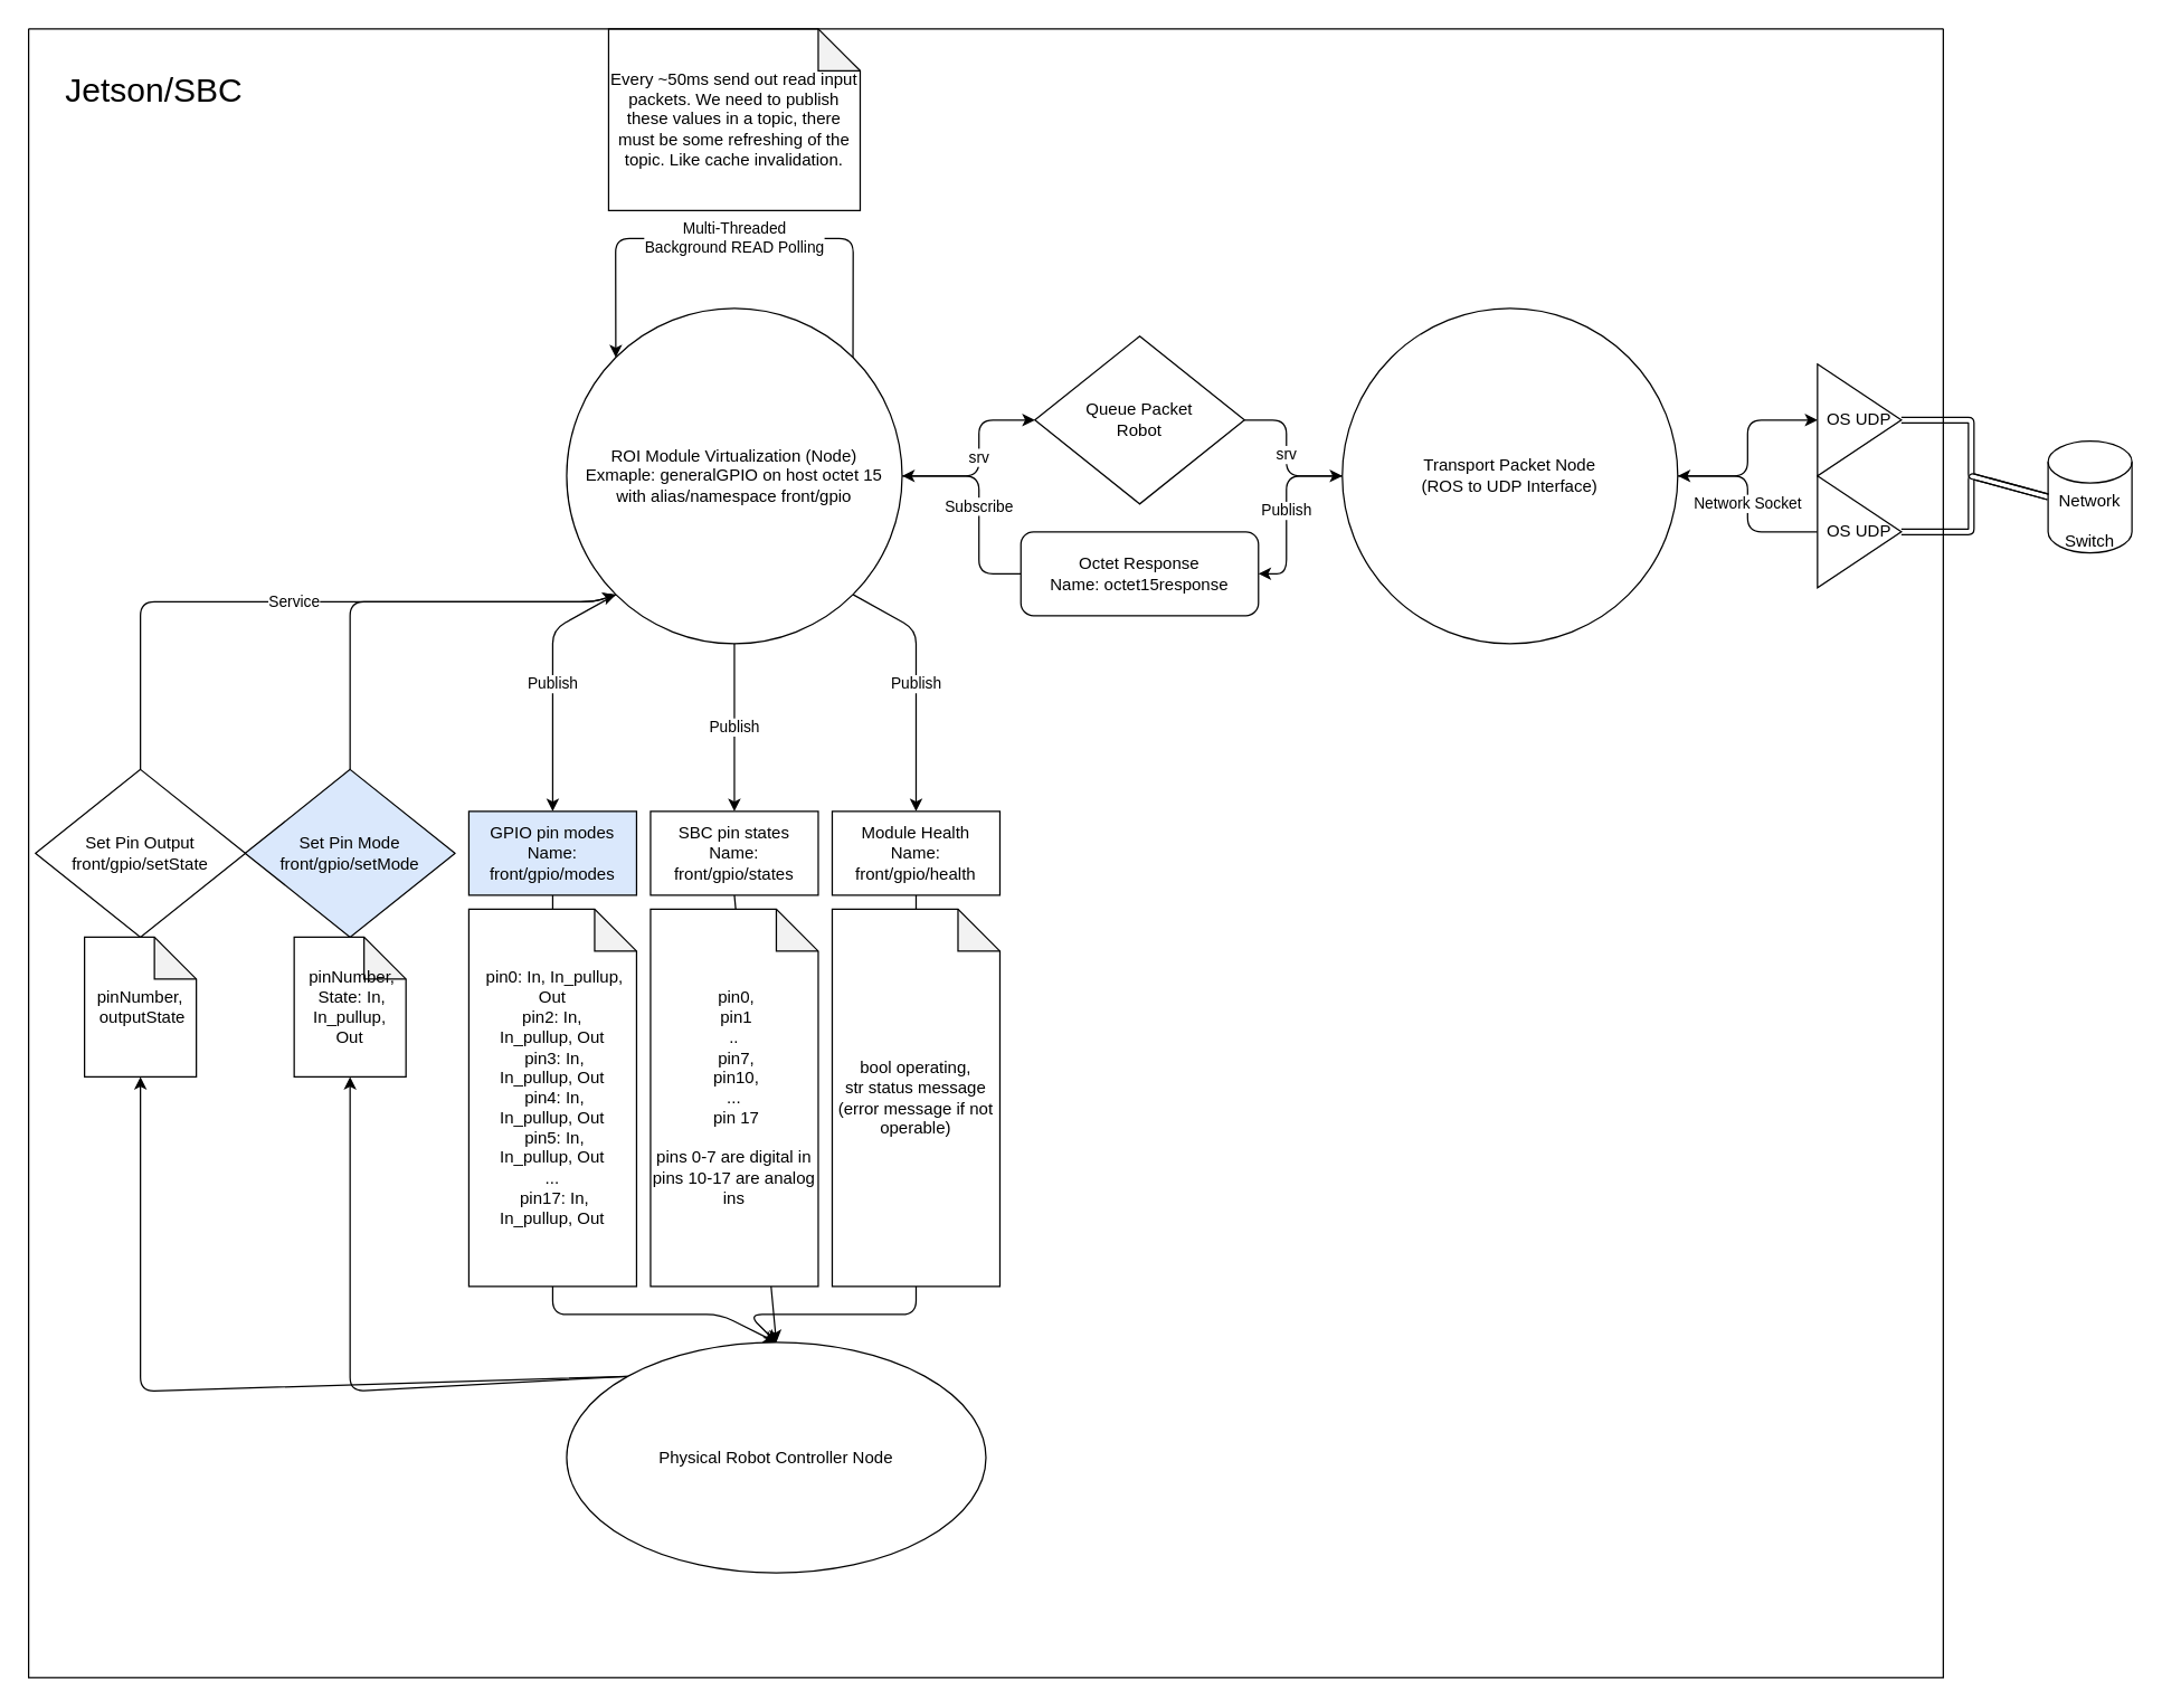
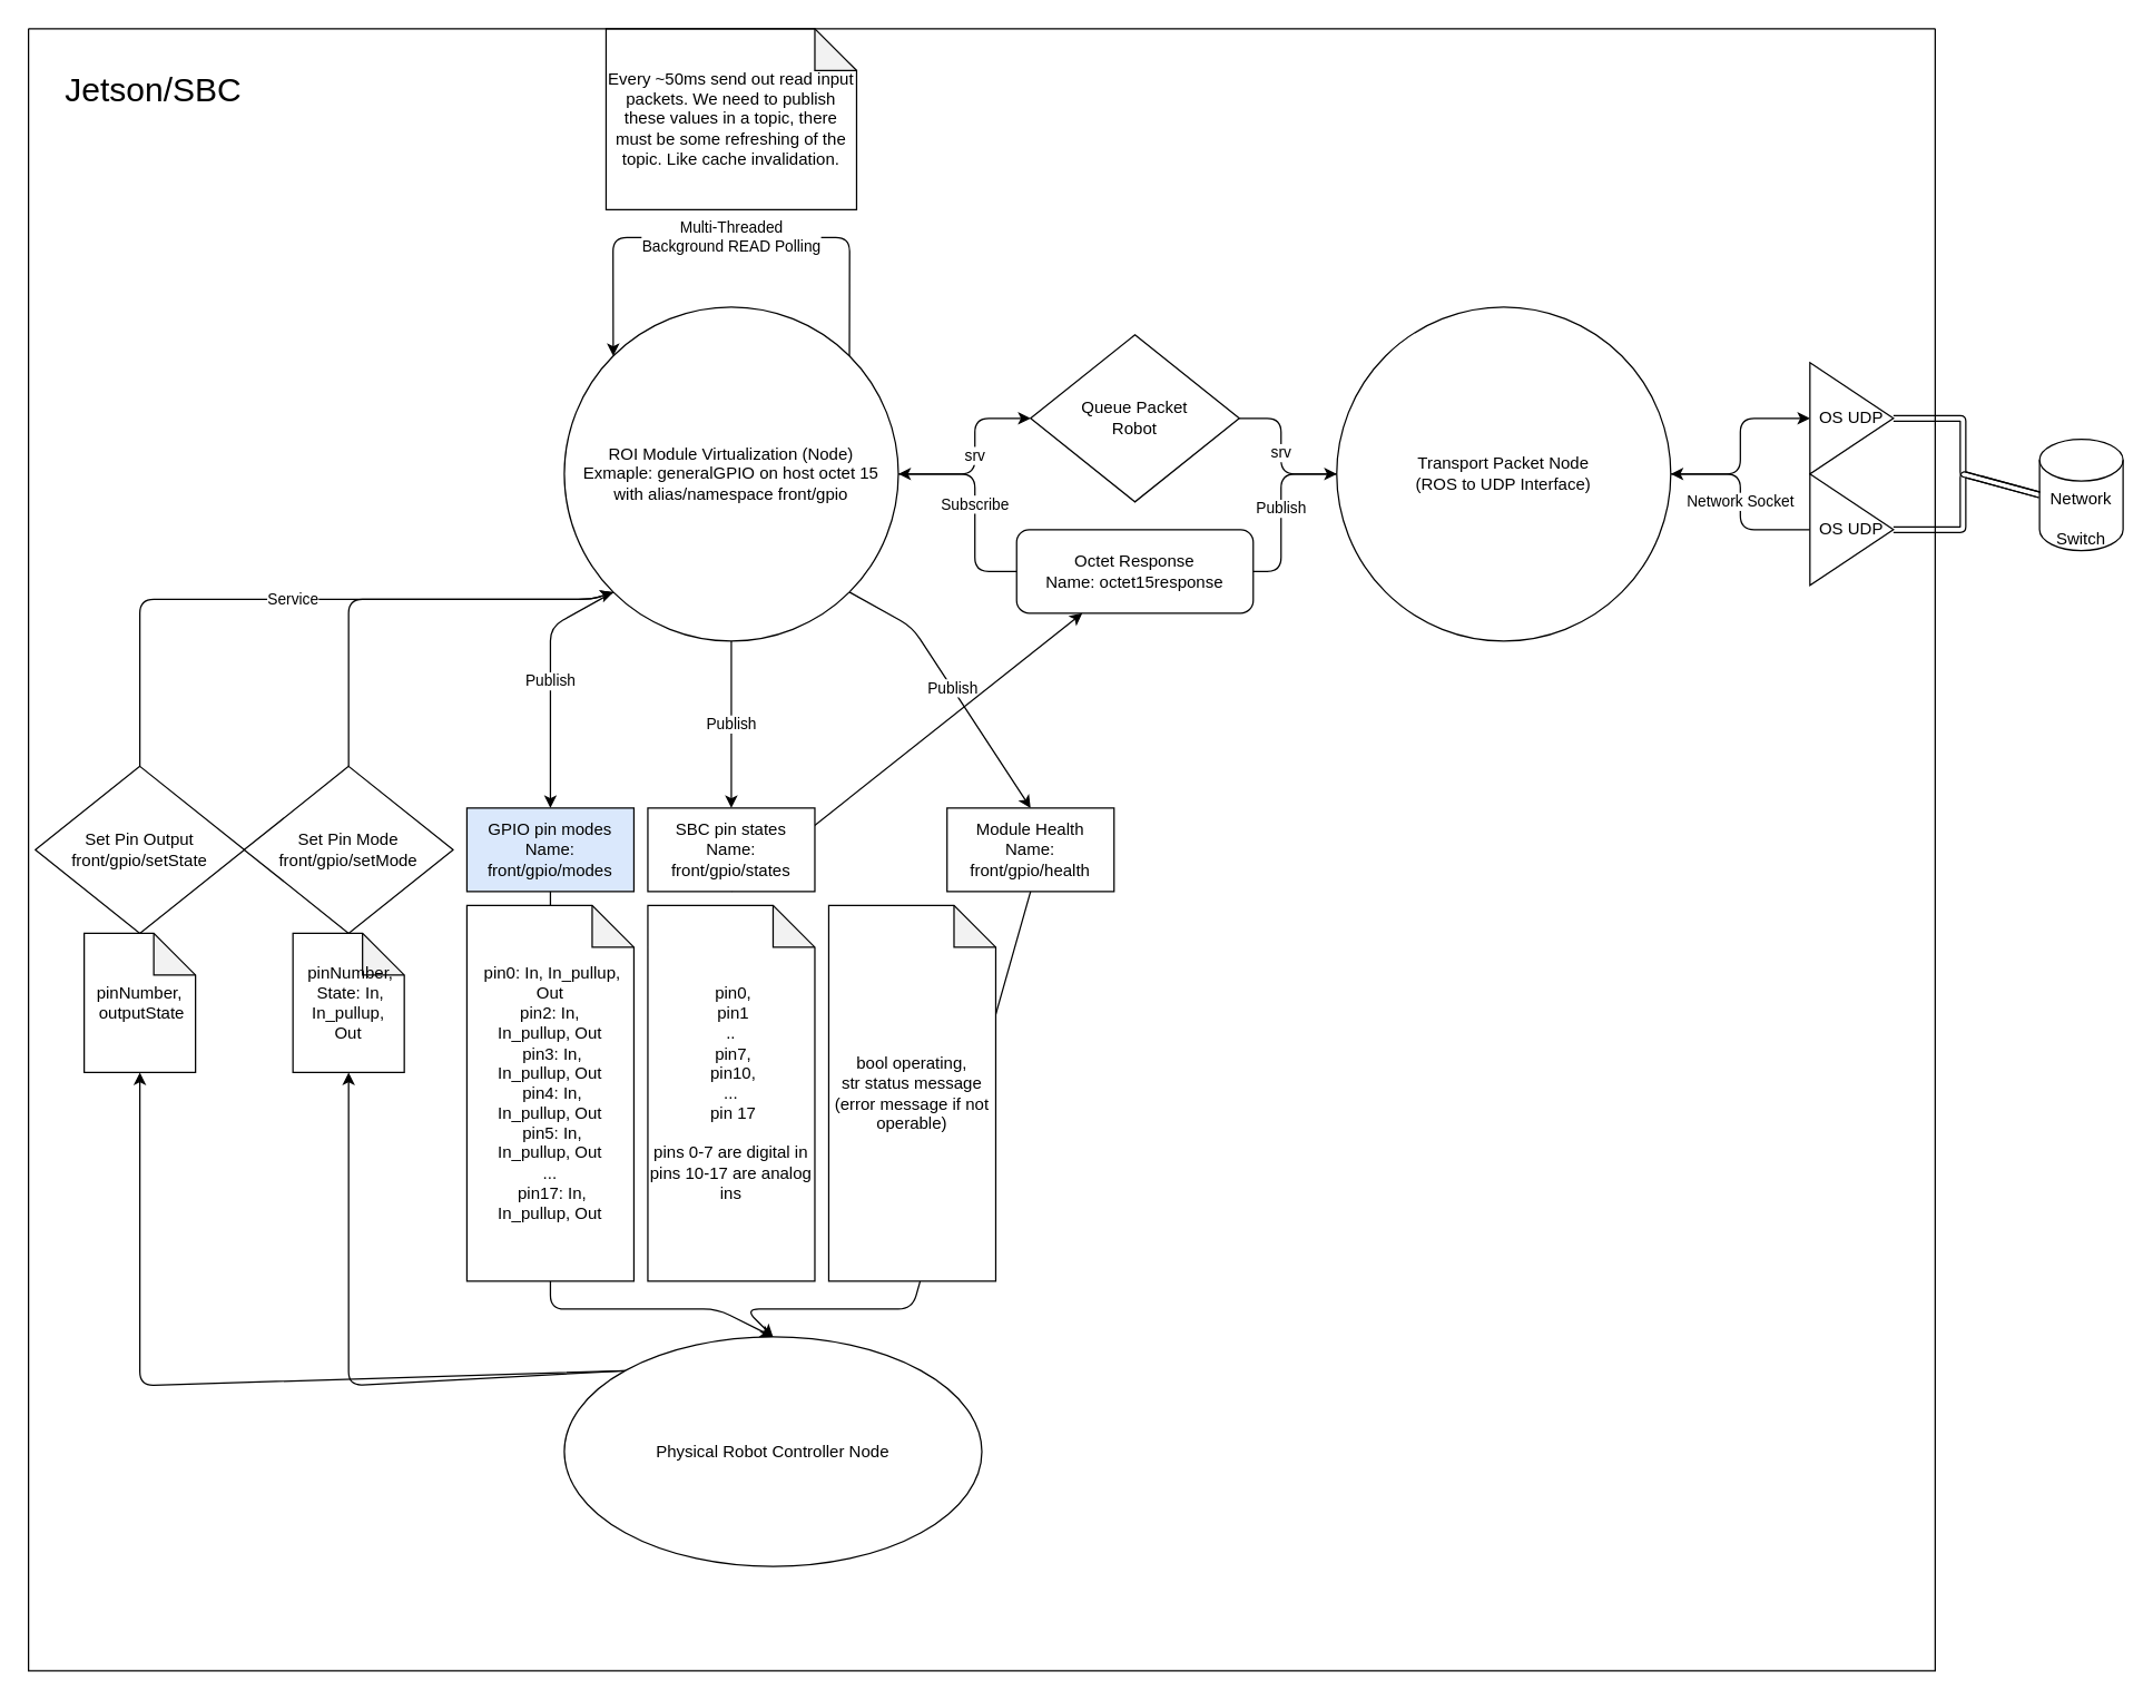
  <mxCell id="0" />
  <mxCell id="1" parent="0" />
  <mxCell id="2" value="Publish" style="edgeStyle=none;html=1;exitX=0;exitY=1;exitDx=0;exitDy=0;entryX=0.5;entryY=0;entryDx=0;entryDy=0;" edge="1" parent="1" source="6" target="10"><mxGeometry relative="1" as="geometry"><Array as="points"><mxPoint x="395" y="450" /></Array></mxGeometry></mxCell>
  <mxCell id="3" value="Publish" style="edgeStyle=none;html=1;exitX=0.5;exitY=1;exitDx=0;exitDy=0;entryX=0.5;entryY=0;entryDx=0;entryDy=0;" edge="1" parent="1" source="6" target="12"><mxGeometry relative="1" as="geometry"><Array as="points"><mxPoint x="525" y="500" /></Array></mxGeometry></mxCell>
  <mxCell id="4" value="Publish" style="edgeStyle=none;html=1;exitX=1;exitY=1;exitDx=0;exitDy=0;entryX=0.5;entryY=0;entryDx=0;entryDy=0;" edge="1" parent="1" source="6" target="14"><mxGeometry relative="1" as="geometry"><Array as="points"><mxPoint x="655" y="450" /></Array></mxGeometry></mxCell>
  <mxCell id="5" value="srv" style="edgeStyle=none;html=1;exitX=1;exitY=0.5;exitDx=0;exitDy=0;entryX=0;entryY=0.5;entryDx=0;entryDy=0;" edge="1" parent="1" source="6" target="33"><mxGeometry relative="1" as="geometry"><Array as="points"><mxPoint x="700" y="340" /><mxPoint x="700" y="300" /></Array></mxGeometry></mxCell>
  <mxCell id="6" value="ROI Module Virtualization (Node)&lt;br&gt;Exmaple: generalGPIO on host octet 15&lt;br&gt;with alias/namespace front/gpio" style="ellipse;whiteSpace=wrap;html=1;aspect=fixed;" vertex="1" parent="1"><mxGeometry x="405" y="220" width="240" height="240" as="geometry" /></mxCell>
  <mxCell id="7" value="Subscribe" style="edgeStyle=none;html=1;exitX=0;exitY=0.5;exitDx=0;exitDy=0;entryX=1;entryY=0.5;entryDx=0;entryDy=0;" edge="1" parent="1" source="8" target="6"><mxGeometry relative="1" as="geometry"><Array as="points"><mxPoint x="700" y="410" /><mxPoint x="700" y="340" /></Array></mxGeometry></mxCell>
  <mxCell id="8" value="Octet Response&lt;br&gt;Name: octet15response" style="whiteSpace=wrap;html=1;rounded=1;" vertex="1" parent="1"><mxGeometry x="730" y="380" width="170" height="60" as="geometry" /></mxCell>
  <mxCell id="9" style="edgeStyle=none;html=1;exitX=0.5;exitY=1;exitDx=0;exitDy=0;entryX=0.5;entryY=0;entryDx=0;entryDy=0;" edge="1" parent="1" source="10" target="28"><mxGeometry relative="1" as="geometry"><Array as="points"><mxPoint x="395" y="940" /><mxPoint x="515" y="940" /></Array></mxGeometry></mxCell>
  <mxCell id="10" value="GPIO pin modes&lt;br&gt;Name: front/gpio/modes" style="rounded=0;whiteSpace=wrap;html=1;fillColor=#dae8fc;" vertex="1" parent="1"><mxGeometry x="335" y="580" width="120" height="60" as="geometry" /></mxCell>
- <mxCell id="11" style="edgeStyle=none;html=1;exitX=0.5;exitY=1;exitDx=0;exitDy=0;entryX=0.5;entryY=0;entryDx=0;entryDy=0;" edge="1" parent="1" source="12" target="28"><mxGeometry relative="1" as="geometry" /></mxCell>
+ <mxCell id="11" style="edgeStyle=none;html=1;exitX=0.5;exitY=1;exitDx=0;exitDy=0;" edge="1" parent="1" source="12" target="8"><mxGeometry relative="1" as="geometry" /></mxCell>
  <mxCell id="12" value="SBC pin states&lt;br&gt;Name: front/gpio/states" style="rounded=0;whiteSpace=wrap;html=1;" vertex="1" parent="1"><mxGeometry x="465" y="580" width="120" height="60" as="geometry" /></mxCell>
  <mxCell id="13" style="edgeStyle=none;html=1;exitX=0.5;exitY=1;exitDx=0;exitDy=0;entryX=0.5;entryY=0;entryDx=0;entryDy=0;" edge="1" parent="1" source="14" target="28"><mxGeometry relative="1" as="geometry"><Array as="points"><mxPoint x="655" y="940" /><mxPoint x="535" y="940" /></Array></mxGeometry></mxCell>
- <mxCell id="14" value="Module Health&lt;br&gt;Name:&lt;br&gt;front/gpio/health" style="rounded=0;whiteSpace=wrap;html=1;" vertex="1" parent="1"><mxGeometry x="595" y="580" width="120" height="60" as="geometry" /></mxCell>
+ <mxCell id="14" value="Module Health&lt;br&gt;Name:&lt;br&gt;front/gpio/health" style="rounded=0;whiteSpace=wrap;html=1;" vertex="1" parent="1"><mxGeometry x="680" y="580" width="120" height="60" as="geometry" /></mxCell>
  <mxCell id="15" value="Multi-Threaded &lt;br&gt;Background READ Polling" style="edgeStyle=none;html=1;exitX=1;exitY=0;exitDx=0;exitDy=0;entryX=0;entryY=0;entryDx=0;entryDy=0;" edge="1" parent="1" source="6" target="6"><mxGeometry relative="1" as="geometry"><Array as="points"><mxPoint x="610" y="170" /><mxPoint x="440" y="170" /></Array></mxGeometry></mxCell>
  <mxCell id="16" style="edgeStyle=none;html=1;exitX=0.5;exitY=0;exitDx=0;exitDy=0;entryX=0;entryY=1;entryDx=0;entryDy=0;" edge="1" parent="1" source="17" target="6"><mxGeometry relative="1" as="geometry"><Array as="points"><mxPoint x="250" y="430" /><mxPoint x="425" y="430" /></Array></mxGeometry></mxCell>
- <mxCell id="17" value="Set Pin Mode&lt;br&gt;front/gpio/setMode" style="rhombus;whiteSpace=wrap;html=1;fillColor=#dae8fc;" vertex="1" parent="1"><mxGeometry x="175" y="550" width="150" height="120" as="geometry" /></mxCell>
+ <mxCell id="17" value="Set Pin Mode&lt;br&gt;front/gpio/setMode" style="rhombus;whiteSpace=wrap;html=1;" vertex="1" parent="1"><mxGeometry x="175" y="550" width="150" height="120" as="geometry" /></mxCell>
  <mxCell id="18" value="Service" style="edgeStyle=none;html=1;exitX=0.5;exitY=0;exitDx=0;exitDy=0;entryX=0;entryY=1;entryDx=0;entryDy=0;" edge="1" parent="1" source="19" target="6"><mxGeometry relative="1" as="geometry"><Array as="points"><mxPoint x="100" y="430" /><mxPoint x="425" y="430" /></Array></mxGeometry></mxCell>
  <mxCell id="19" value="Set Pin Output&lt;br&gt;front/gpio/setState" style="rhombus;whiteSpace=wrap;html=1;" vertex="1" parent="1"><mxGeometry x="25" y="550" width="150" height="120" as="geometry" /></mxCell>
  <mxCell id="20" value="Every ~50ms send out read input packets. We need to publish these values in a topic, there must be some refreshing of the topic. Like cache invalidation." style="shape=note;whiteSpace=wrap;html=1;backgroundOutline=1;darkOpacity=0.05;" vertex="1" parent="1"><mxGeometry x="435" width="180" height="130" as="geometry" y="20" /></mxCell>
  <mxCell id="21" value="&amp;nbsp;pinNumber,&lt;br&gt;&amp;nbsp;State: In, In_pullup,&lt;br&gt;Out" style="shape=note;whiteSpace=wrap;html=1;backgroundOutline=1;darkOpacity=0.05;" vertex="1" parent="1"><mxGeometry x="210" y="670" width="80" height="100" as="geometry" /></mxCell>
  <mxCell id="22" value="pinNumber,&lt;br&gt;&amp;nbsp;outputState" style="shape=note;whiteSpace=wrap;html=1;backgroundOutline=1;darkOpacity=0.05;" vertex="1" parent="1"><mxGeometry x="60" y="670" width="80" height="100" as="geometry" /></mxCell>
  <mxCell id="23" value="&amp;nbsp;pin0: In, In_pullup, Out&lt;br&gt;pin2: In, In_pullup,&amp;nbsp;Out&lt;br&gt;&amp;nbsp;pin3: In, In_pullup,&amp;nbsp;Out&lt;br&gt;&amp;nbsp;pin4: In, In_pullup,&amp;nbsp;Out&lt;br&gt;&amp;nbsp;pin5: In, In_pullup,&amp;nbsp;Out&lt;br&gt;...&lt;br&gt;&amp;nbsp;pin17: In, In_pullup,&amp;nbsp;Out" style="shape=note;whiteSpace=wrap;html=1;backgroundOutline=1;darkOpacity=0.05;" vertex="1" parent="1"><mxGeometry x="335" y="650" width="120" height="270" as="geometry" /></mxCell>
  <mxCell id="24" value="&amp;nbsp;pin0,&lt;br&gt;&amp;nbsp;pin1&lt;br&gt;..&lt;br&gt;&amp;nbsp;pin7,&lt;br&gt;&amp;nbsp;pin10,&lt;br&gt;...&lt;br&gt;&amp;nbsp;pin 17&lt;br&gt;&lt;br&gt;pins 0-7 are digital in&lt;br&gt;pins 10-17 are analog ins" style="shape=note;whiteSpace=wrap;html=1;backgroundOutline=1;darkOpacity=0.05;" vertex="1" parent="1"><mxGeometry x="465" y="650" width="120" height="270" as="geometry" /></mxCell>
  <mxCell id="25" value="bool operating,&lt;br&gt;str status message (error message if not operable)" style="shape=note;whiteSpace=wrap;html=1;backgroundOutline=1;darkOpacity=0.05;" vertex="1" parent="1"><mxGeometry x="595" y="650" width="120" height="270" as="geometry" /></mxCell>
  <mxCell id="26" style="edgeStyle=none;html=1;exitX=0;exitY=0;exitDx=0;exitDy=0;entryX=0.5;entryY=1;entryDx=0;entryDy=0;entryPerimeter=0;" edge="1" parent="1" source="28" target="21"><mxGeometry relative="1" as="geometry"><Array as="points"><mxPoint x="250" y="995" /></Array></mxGeometry></mxCell>
  <mxCell id="27" style="edgeStyle=none;html=1;exitX=0;exitY=0;exitDx=0;exitDy=0;entryX=0.5;entryY=1;entryDx=0;entryDy=0;entryPerimeter=0;" edge="1" parent="1" source="28" target="22"><mxGeometry relative="1" as="geometry"><Array as="points"><mxPoint x="100" y="995" /></Array></mxGeometry></mxCell>
  <mxCell id="28" value="Physical Robot Controller Node" style="ellipse;whiteSpace=wrap;html=1;aspect=fixed;" vertex="1" parent="1"><mxGeometry x="405" y="960" width="300" height="165" as="geometry" /></mxCell>
- <mxCell id="29" value="Publish" style="edgeStyle=none;html=1;exitX=0;exitY=0.5;exitDx=0;exitDy=0;entryX=1;entryY=0.5;entryDx=0;entryDy=0;" edge="1" parent="1" source="31" target="8"><mxGeometry relative="1" as="geometry"><Array as="points"><mxPoint x="920" y="340" /><mxPoint x="920" y="410" /></Array></mxGeometry></mxCell>
+ <mxCell id="29" value="Publish" style="edgeStyle=none;html=1;exitX=0;exitY=0.5;exitDx=0;exitDy=0;entryX=1;entryY=0.5;entryDx=0;entryDy=0;endArrow=none;" edge="1" parent="1" source="31" target="8"><mxGeometry relative="1" as="geometry"><Array as="points"><mxPoint x="920" y="340" /><mxPoint x="920" y="410" /></Array></mxGeometry></mxCell>
  <mxCell id="30" style="edgeStyle=none;html=1;exitX=1;exitY=0.5;exitDx=0;exitDy=0;entryX=0;entryY=0.5;entryDx=0;entryDy=0;" edge="1" parent="1" source="31" target="34"><mxGeometry relative="1" as="geometry"><Array as="points"><mxPoint x="1250" y="340" /><mxPoint x="1250" y="300" /></Array></mxGeometry></mxCell>
  <mxCell id="31" value="Transport Packet Node&lt;br&gt;(ROS to UDP Interface)" style="ellipse;whiteSpace=wrap;html=1;aspect=fixed;" vertex="1" parent="1"><mxGeometry x="960" y="220" width="240" height="240" as="geometry" /></mxCell>
  <mxCell id="32" value="srv" style="edgeStyle=none;html=1;exitX=1;exitY=0.5;exitDx=0;exitDy=0;entryX=0;entryY=0.5;entryDx=0;entryDy=0;" edge="1" parent="1" source="33" target="31"><mxGeometry relative="1" as="geometry"><Array as="points"><mxPoint x="920" y="300" /><mxPoint x="920" y="340" /></Array></mxGeometry></mxCell>
  <mxCell id="33" value="Queue Packet&lt;br&gt;Robot" style="rhombus;whiteSpace=wrap;html=1;" vertex="1" parent="1"><mxGeometry x="740" y="240" width="150" height="120" as="geometry" /></mxCell>
  <mxCell id="34" value="OS UDP" style="triangle;whiteSpace=wrap;html=1;" vertex="1" parent="1"><mxGeometry x="1300" y="260" width="60" height="80" as="geometry" /></mxCell>
  <mxCell id="35" value="Network Socket" style="edgeStyle=none;html=1;exitX=0;exitY=0.5;exitDx=0;exitDy=0;entryX=1;entryY=0.5;entryDx=0;entryDy=0;" edge="1" parent="1" source="36" target="31"><mxGeometry relative="1" as="geometry"><Array as="points"><mxPoint x="1250" y="380" /><mxPoint x="1250" y="340" /></Array></mxGeometry></mxCell>
  <mxCell id="36" value="OS UDP" style="triangle;whiteSpace=wrap;html=1;" vertex="1" parent="1"><mxGeometry x="1300" y="340" width="60" height="80" as="geometry" /></mxCell>
  <mxCell id="37" value="" style="swimlane;startSize=0;" vertex="1" parent="1"><mxGeometry width="1370" height="1180" as="geometry" x="20" y="20" /></mxCell>
  <mxCell id="38" value="&lt;font style=&quot;font-size: 24px;&quot;&gt;Jetson/SBC&lt;/font&gt;" style="text;html=1;strokeColor=none;fillColor=none;align=center;verticalAlign=middle;whiteSpace=wrap;rounded=0;" vertex="1" parent="37"><mxGeometry x="10" y="10" width="160" height="70" as="geometry" /></mxCell>
  <mxCell id="39" value="&lt;br&gt;&lt;font size=&quot;3&quot;&gt;&lt;br&gt;&lt;/font&gt;" style="shape=link;html=1;fontSize=24;entryX=0;entryY=0.5;entryDx=0;entryDy=0;entryPerimeter=0;" edge="1" parent="37" target="40"><mxGeometry width="100" relative="1" as="geometry"><mxPoint x="1340" y="280" as="sourcePoint" /><mxPoint x="1440" y="280" as="targetPoint" /><Array as="points"><mxPoint x="1390" y="280" /><mxPoint x="1390" y="320" /></Array></mxGeometry></mxCell>
  <mxCell id="40" value="&lt;font style=&quot;font-size: 12px;&quot;&gt;Network Switch&lt;/font&gt;" style="shape=cylinder3;whiteSpace=wrap;html=1;boundedLbl=1;backgroundOutline=1;size=15;fontSize=24;" vertex="1" parent="1"><mxGeometry x="1465" y="315" width="60" height="80" as="geometry" /></mxCell>
  <mxCell id="41" value="" style="shape=link;html=1;fontSize=24;entryX=0;entryY=0.5;entryDx=0;entryDy=0;entryPerimeter=0;exitX=1;exitY=0.5;exitDx=0;exitDy=0;" edge="1" parent="1" source="36" target="40"><mxGeometry width="100" relative="1" as="geometry"><mxPoint x="1370" y="310" as="sourcePoint" /><mxPoint x="1470" y="350" as="targetPoint" /><Array as="points"><mxPoint x="1410" y="380" /><mxPoint x="1410" y="340" /></Array></mxGeometry></mxCell>
